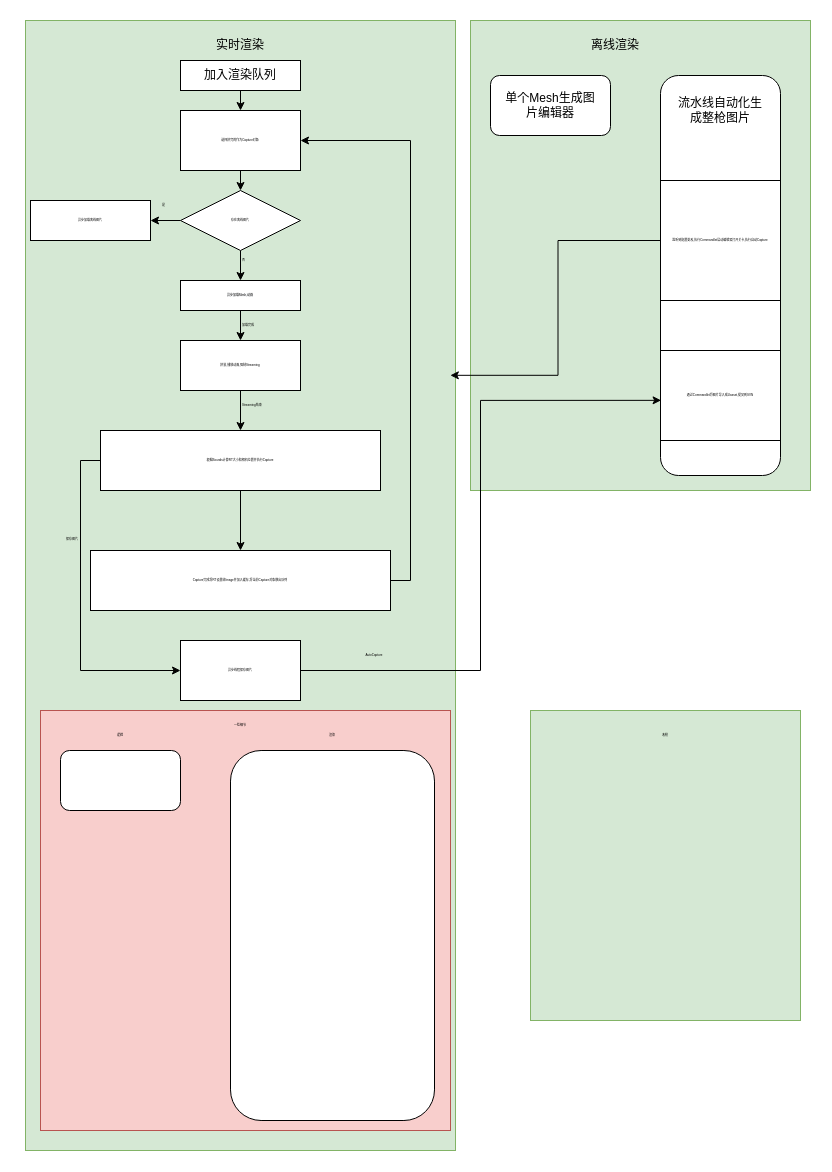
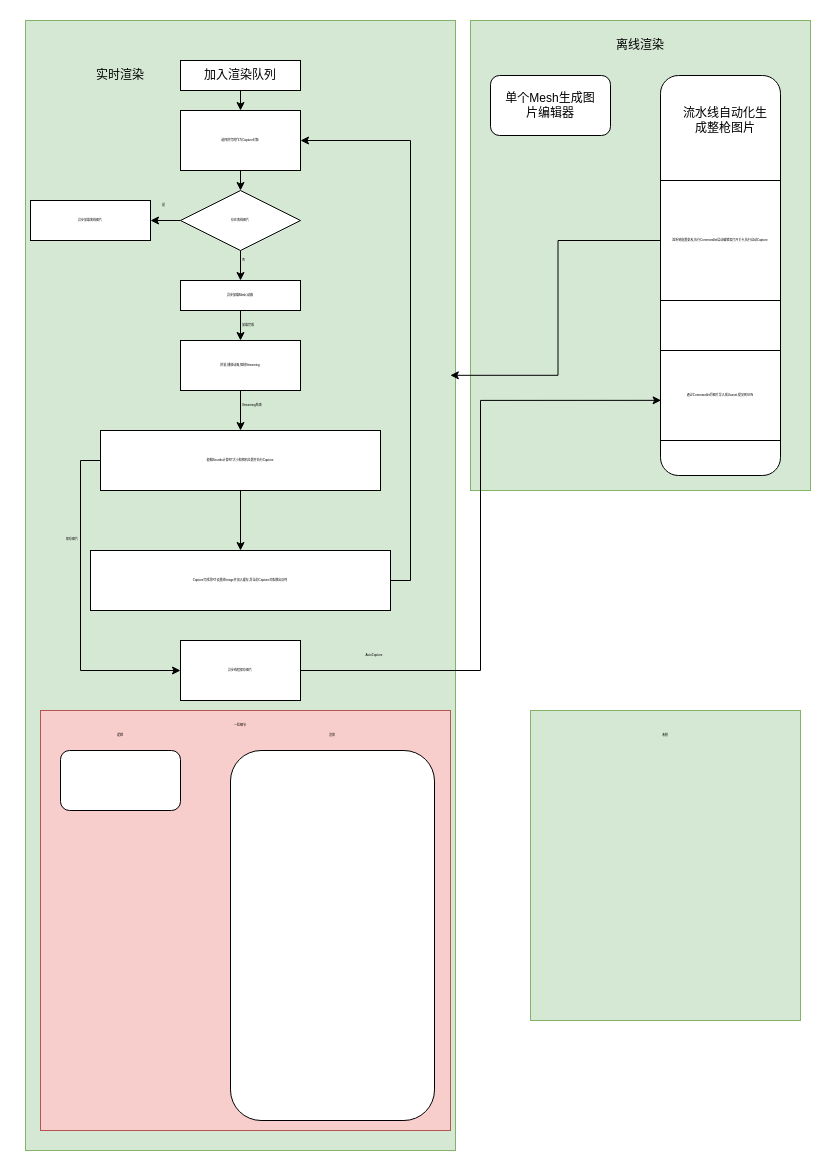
  <mxCell id="0" />
  <mxCell id="1" parent="0" />
  <mxCell id="2" value="" style="rounded=0;whiteSpace=wrap;html=1;fillColor=#d5e8d4;strokeColor=#82b366;" vertex="1" parent="1"><mxGeometry x="25" y="20" width="430" height="1130" as="geometry" /></mxCell>
- <mxCell id="3" value="实时渲染" style="text;html=1;strokeColor=none;fillColor=none;align=center;verticalAlign=middle;whiteSpace=wrap;rounded=0;" vertex="1" parent="1"><mxGeometry x="210" y="30" width="60" height="30" as="geometry" /></mxCell>
+ <mxCell id="3" value="实时渲染" style="text;html=1;strokeColor=none;fillColor=none;align=center;verticalAlign=middle;whiteSpace=wrap;rounded=0;" vertex="1" parent="1"><mxGeometry x="90" y="60" width="60" height="30" as="geometry" /></mxCell>
  <mxCell id="4" value="" style="rounded=0;whiteSpace=wrap;html=1;fillColor=#d5e8d4;strokeColor=#82b366;" vertex="1" parent="1"><mxGeometry x="470" y="20" width="340" height="470" as="geometry" /></mxCell>
- <mxCell id="5" value="离线渲染" style="text;html=1;strokeColor=none;fillColor=none;align=center;verticalAlign=middle;whiteSpace=wrap;rounded=0;" vertex="1" parent="1"><mxGeometry x="585" y="30" width="60" height="30" as="geometry" /></mxCell>
+ <mxCell id="5" value="离线渲染" style="text;html=1;strokeColor=none;fillColor=none;align=center;verticalAlign=middle;whiteSpace=wrap;rounded=0;" vertex="1" parent="1"><mxGeometry x="610" y="30" width="60" height="30" as="geometry" /></mxCell>
  <mxCell id="6" value="" style="rounded=1;whiteSpace=wrap;html=1;" vertex="1" parent="1"><mxGeometry x="490" y="75" width="120" height="60" as="geometry" /></mxCell>
  <mxCell id="7" value="单个Mesh生成图片编辑器" style="text;html=1;strokeColor=none;fillColor=none;align=center;verticalAlign=middle;whiteSpace=wrap;rounded=0;" vertex="1" parent="1"><mxGeometry x="500" y="85" width="100" height="40" as="geometry" /></mxCell>
  <mxCell id="8" value="" style="rounded=1;whiteSpace=wrap;html=1;" vertex="1" parent="1"><mxGeometry x="660" y="75" width="120" height="400" as="geometry" /></mxCell>
- <mxCell id="9" value="流水线自动化生成整枪图片" style="text;html=1;strokeColor=none;fillColor=none;align=center;verticalAlign=middle;whiteSpace=wrap;rounded=0;" vertex="1" parent="1"><mxGeometry x="675" y="90" width="90" height="40" as="geometry" /></mxCell>
+ <mxCell id="9" value="流水线自动化生成整枪图片" style="text;html=1;strokeColor=none;fillColor=none;align=center;verticalAlign=middle;whiteSpace=wrap;rounded=0;" vertex="1" parent="1"><mxGeometry x="680" y="100" width="90" height="40" as="geometry" /></mxCell>
  <mxCell id="10" value="" style="rounded=0;whiteSpace=wrap;html=1;" vertex="1" parent="1"><mxGeometry x="180" y="60" width="120" height="30" as="geometry" /></mxCell>
  <mxCell id="11" style="edgeStyle=orthogonalEdgeStyle;rounded=0;orthogonalLoop=1;jettySize=auto;html=1;exitX=0.5;exitY=1;exitDx=0;exitDy=0;entryX=0.5;entryY=0;entryDx=0;entryDy=0;fontSize=3;" edge="1" parent="1" source="12" target="36"><mxGeometry relative="1" as="geometry" /></mxCell>
  <mxCell id="12" value="加入渲染队列" style="text;html=1;strokeColor=none;fillColor=none;align=center;verticalAlign=middle;whiteSpace=wrap;rounded=0;" vertex="1" parent="1"><mxGeometry x="190" y="60" width="100" height="30" as="geometry" /></mxCell>
  <mxCell id="13" style="edgeStyle=orthogonalEdgeStyle;rounded=0;orthogonalLoop=1;jettySize=auto;html=1;exitX=0.5;exitY=1;exitDx=0;exitDy=0;entryX=0.5;entryY=0;entryDx=0;entryDy=0;fontSize=3;" edge="1" parent="1" source="14" target="24"><mxGeometry relative="1" as="geometry" /></mxCell>
  <mxCell id="14" value="&#10;&#10;&lt;span style=&quot;color: rgb(0, 0, 0); font-family: helvetica; font-size: 3px; font-style: normal; font-weight: 400; letter-spacing: normal; text-align: center; text-indent: 0px; text-transform: none; word-spacing: 0px; background-color: rgb(248, 249, 250); display: inline; float: none;&quot;&gt;异步加载Mesh,动画&lt;/span&gt;&#10;&#10;" style="rounded=0;whiteSpace=wrap;html=1;fontSize=3;" vertex="1" parent="1"><mxGeometry x="180" y="280" width="120" height="30" as="geometry" /></mxCell>
  <mxCell id="15" style="edgeStyle=orthogonalEdgeStyle;rounded=0;orthogonalLoop=1;jettySize=auto;html=1;exitX=0.5;exitY=1;exitDx=0;exitDy=0;entryX=0.5;entryY=0;entryDx=0;entryDy=0;fontSize=3;" edge="1" parent="1" source="17" target="14"><mxGeometry relative="1" as="geometry" /></mxCell>
  <mxCell id="16" style="edgeStyle=orthogonalEdgeStyle;rounded=0;orthogonalLoop=1;jettySize=auto;html=1;exitX=0;exitY=0.5;exitDx=0;exitDy=0;fontSize=3;" edge="1" parent="1" source="17" target="20"><mxGeometry relative="1" as="geometry" /></mxCell>
  <mxCell id="17" value="" style="rhombus;whiteSpace=wrap;html=1;fontSize=3;" vertex="1" parent="1"><mxGeometry x="180" y="190" width="120" height="60" as="geometry" /></mxCell>
  <mxCell id="18" value="存在离线图片" style="text;html=1;strokeColor=none;fillColor=none;align=center;verticalAlign=middle;whiteSpace=wrap;rounded=0;fontSize=3;" vertex="1" parent="1"><mxGeometry x="200" y="205" width="80" height="30" as="geometry" /></mxCell>
  <mxCell id="19" value="否" style="text;html=1;strokeColor=none;fillColor=none;align=left;verticalAlign=middle;whiteSpace=wrap;rounded=0;fontSize=3;" vertex="1" parent="1"><mxGeometry x="240" y="240" width="60" height="40" as="geometry" /></mxCell>
  <mxCell id="20" value="" style="rounded=0;whiteSpace=wrap;html=1;fontSize=3;" vertex="1" parent="1"><mxGeometry x="30" y="200" width="120" height="40" as="geometry" /></mxCell>
  <mxCell id="21" value="是" style="text;html=1;strokeColor=none;fillColor=none;align=left;verticalAlign=middle;whiteSpace=wrap;rounded=0;fontSize=3;" vertex="1" parent="1"><mxGeometry x="160" y="190" width="60" height="30" as="geometry" /></mxCell>
  <mxCell id="22" value="异步加载离线图片" style="text;html=1;strokeColor=none;fillColor=none;align=center;verticalAlign=middle;whiteSpace=wrap;rounded=0;fontSize=3;" vertex="1" parent="1"><mxGeometry x="30" y="205" width="120" height="30" as="geometry" /></mxCell>
  <mxCell id="23" style="edgeStyle=orthogonalEdgeStyle;rounded=0;orthogonalLoop=1;jettySize=auto;html=1;exitX=0.5;exitY=1;exitDx=0;exitDy=0;entryX=0.5;entryY=0;entryDx=0;entryDy=0;fontSize=3;" edge="1" parent="1" source="24" target="28"><mxGeometry relative="1" as="geometry" /></mxCell>
  <mxCell id="24" value="" style="rounded=0;whiteSpace=wrap;html=1;fontSize=3;" vertex="1" parent="1"><mxGeometry x="180" y="340" width="120" height="50" as="geometry" /></mxCell>
  <mxCell id="25" value="加载完成" style="text;html=1;strokeColor=none;fillColor=none;align=left;verticalAlign=middle;whiteSpace=wrap;rounded=0;fontSize=3;" vertex="1" parent="1"><mxGeometry x="240" y="310" width="60" height="30" as="geometry" /></mxCell>
  <mxCell id="26" value="拼装,播放动画,强制Streaming" style="text;html=1;strokeColor=none;fillColor=none;align=center;verticalAlign=middle;whiteSpace=wrap;rounded=0;fontSize=3;" vertex="1" parent="1"><mxGeometry x="180" y="350" width="120" height="30" as="geometry" /></mxCell>
  <mxCell id="27" style="edgeStyle=orthogonalEdgeStyle;rounded=0;orthogonalLoop=1;jettySize=auto;html=1;exitX=0.5;exitY=1;exitDx=0;exitDy=0;entryX=0.5;entryY=0;entryDx=0;entryDy=0;fontSize=3;" edge="1" parent="1" source="28" target="32"><mxGeometry relative="1" as="geometry" /></mxCell>
  <mxCell id="28" value="" style="rounded=0;whiteSpace=wrap;html=1;fontSize=3;" vertex="1" parent="1"><mxGeometry x="100" y="430" width="280" height="60" as="geometry" /></mxCell>
  <mxCell id="29" value="Streaming结束" style="text;html=1;strokeColor=none;fillColor=none;align=left;verticalAlign=middle;whiteSpace=wrap;rounded=0;fontSize=3;" vertex="1" parent="1"><mxGeometry x="240" y="390" width="60" height="30" as="geometry" /></mxCell>
  <mxCell id="30" style="edgeStyle=orthogonalEdgeStyle;rounded=0;orthogonalLoop=1;jettySize=auto;html=1;exitX=0;exitY=0.5;exitDx=0;exitDy=0;entryX=0;entryY=0.5;entryDx=0;entryDy=0;fontSize=3;" edge="1" parent="1" source="31" target="38"><mxGeometry relative="1" as="geometry" /></mxCell>
  <mxCell id="31" value="根据Bounds计算RT大小和相机位置并执行Capture" style="text;html=1;strokeColor=none;fillColor=none;align=center;verticalAlign=middle;whiteSpace=wrap;rounded=0;fontSize=3;" vertex="1" parent="1"><mxGeometry x="100" y="445" width="280" height="30" as="geometry" /></mxCell>
  <mxCell id="32" value="" style="rounded=0;whiteSpace=wrap;html=1;fontSize=3;" vertex="1" parent="1"><mxGeometry x="90" y="550" width="300" height="60" as="geometry" /></mxCell>
  <mxCell id="33" style="edgeStyle=orthogonalEdgeStyle;rounded=0;orthogonalLoop=1;jettySize=auto;html=1;exitX=1;exitY=0.5;exitDx=0;exitDy=0;entryX=1;entryY=0.5;entryDx=0;entryDy=0;fontSize=3;" edge="1" parent="1" source="34" target="37"><mxGeometry relative="1" as="geometry" /></mxCell>
  <mxCell id="34" value="Capture完成将RT设置给Image并加入缓存,将当前Capture对象移出队列" style="text;html=1;strokeColor=none;fillColor=none;align=center;verticalAlign=middle;whiteSpace=wrap;rounded=0;fontSize=3;" vertex="1" parent="1"><mxGeometry x="90" y="565" width="300" height="30" as="geometry" /></mxCell>
  <mxCell id="35" style="edgeStyle=orthogonalEdgeStyle;rounded=0;orthogonalLoop=1;jettySize=auto;html=1;exitX=0.5;exitY=1;exitDx=0;exitDy=0;entryX=0.5;entryY=0;entryDx=0;entryDy=0;fontSize=3;" edge="1" parent="1" source="36" target="17"><mxGeometry relative="1" as="geometry" /></mxCell>
  <mxCell id="36" value="" style="rounded=0;whiteSpace=wrap;html=1;fontSize=3;" vertex="1" parent="1"><mxGeometry x="180" y="110" width="120" height="60" as="geometry" /></mxCell>
  <mxCell id="37" value="选择拼完的作为Capture对象" style="text;html=1;strokeColor=none;fillColor=none;align=center;verticalAlign=middle;whiteSpace=wrap;rounded=0;fontSize=3;" vertex="1" parent="1"><mxGeometry x="180" y="125" width="120" height="30" as="geometry" /></mxCell>
  <mxCell id="38" value="" style="rounded=0;whiteSpace=wrap;html=1;fontSize=3;" vertex="1" parent="1"><mxGeometry x="180" y="640" width="120" height="60" as="geometry" /></mxCell>
  <mxCell id="39" value="保存图片" style="text;html=1;strokeColor=none;fillColor=none;align=right;verticalAlign=middle;whiteSpace=wrap;rounded=0;fontSize=3;" vertex="1" parent="1"><mxGeometry x="20" y="524" width="60" height="30" as="geometry" /></mxCell>
  <mxCell id="40" style="edgeStyle=orthogonalEdgeStyle;rounded=0;orthogonalLoop=1;jettySize=auto;html=1;entryX=0.005;entryY=0.597;entryDx=0;entryDy=0;entryPerimeter=0;fontSize=3;" edge="1" parent="1" source="41" target="46"><mxGeometry relative="1" as="geometry" /></mxCell>
  <mxCell id="41" value="异步线程保存图片" style="text;html=1;strokeColor=none;fillColor=none;align=center;verticalAlign=middle;whiteSpace=wrap;rounded=0;fontSize=3;" vertex="1" parent="1"><mxGeometry x="180" y="655" width="120" height="30" as="geometry" /></mxCell>
  <mxCell id="42" value="" style="rounded=0;whiteSpace=wrap;html=1;fontSize=3;" vertex="1" parent="1"><mxGeometry x="660" y="180" width="120" height="120" as="geometry" /></mxCell>
  <mxCell id="43" style="edgeStyle=orthogonalEdgeStyle;rounded=0;orthogonalLoop=1;jettySize=auto;html=1;exitX=0;exitY=0.5;exitDx=0;exitDy=0;entryX=0.988;entryY=0.314;entryDx=0;entryDy=0;entryPerimeter=0;fontSize=3;" edge="1" parent="1" source="44" target="2"><mxGeometry relative="1" as="geometry" /></mxCell>
  <mxCell id="44" value="监听到配置更改,执行Commandlet启动编辑器打开关卡,执行自动Capture" style="text;html=1;strokeColor=none;fillColor=none;align=center;verticalAlign=middle;whiteSpace=wrap;rounded=0;fontSize=3;" vertex="1" parent="1"><mxGeometry x="660" y="200" width="120" height="80" as="geometry" /></mxCell>
  <mxCell id="45" value="" style="rounded=0;whiteSpace=wrap;html=1;fontSize=3;" vertex="1" parent="1"><mxGeometry x="660" y="350" width="120" height="90" as="geometry" /></mxCell>
  <mxCell id="46" value="通过Commandlet将图片导入成Uasset,提交到SVN" style="text;html=1;strokeColor=none;fillColor=none;align=center;verticalAlign=middle;whiteSpace=wrap;rounded=0;fontSize=3;" vertex="1" parent="1"><mxGeometry x="660" y="370" width="120" height="50" as="geometry" /></mxCell>
  <mxCell id="47" value="AutoCapture" style="text;html=1;strokeColor=none;fillColor=none;align=center;verticalAlign=middle;whiteSpace=wrap;rounded=0;fontSize=3;" vertex="1" parent="1"><mxGeometry x="344" y="640" width="60" height="30" as="geometry" /></mxCell>
  <mxCell id="48" value="" style="rounded=0;whiteSpace=wrap;html=1;fontSize=3;fillColor=#f8cecc;strokeColor=#b85450;" vertex="1" parent="1"><mxGeometry x="40" y="710" width="410" height="420" as="geometry" /></mxCell>
  <mxCell id="49" value="一些细节" style="text;html=1;strokeColor=none;fillColor=none;align=center;verticalAlign=middle;whiteSpace=wrap;rounded=0;fontSize=3;" vertex="1" parent="1"><mxGeometry x="210" y="710" width="60" height="30" as="geometry" /></mxCell>
  <mxCell id="50" value="" style="rounded=1;whiteSpace=wrap;html=1;fontSize=3;" vertex="1" parent="1"><mxGeometry x="60" y="750" width="120" height="60" as="geometry" /></mxCell>
  <mxCell id="51" value="逻辑" style="text;html=1;strokeColor=none;fillColor=none;align=center;verticalAlign=middle;whiteSpace=wrap;rounded=0;fontSize=3;" vertex="1" parent="1"><mxGeometry x="90" y="720" width="60" height="30" as="geometry" /></mxCell>
  <mxCell id="52" value="" style="rounded=1;whiteSpace=wrap;html=1;fontSize=3;" vertex="1" parent="1"><mxGeometry x="230" y="750" width="204" height="370" as="geometry" /></mxCell>
  <mxCell id="53" value="渲染" style="text;html=1;strokeColor=none;fillColor=none;align=center;verticalAlign=middle;whiteSpace=wrap;rounded=0;fontSize=3;" vertex="1" parent="1"><mxGeometry x="302" y="720" width="60" height="30" as="geometry" /></mxCell>
  <mxCell id="54" value="" style="rounded=0;whiteSpace=wrap;html=1;fontSize=3;fillColor=#d5e8d4;strokeColor=#82b366;" vertex="1" parent="1"><mxGeometry x="530" y="710" width="270" height="310" as="geometry" /></mxCell>
  <mxCell id="55" value="改枪" style="text;html=1;strokeColor=none;fillColor=none;align=center;verticalAlign=middle;whiteSpace=wrap;rounded=0;fontSize=3;" vertex="1" parent="1"><mxGeometry x="635" y="720" width="60" height="30" as="geometry" /></mxCell>
